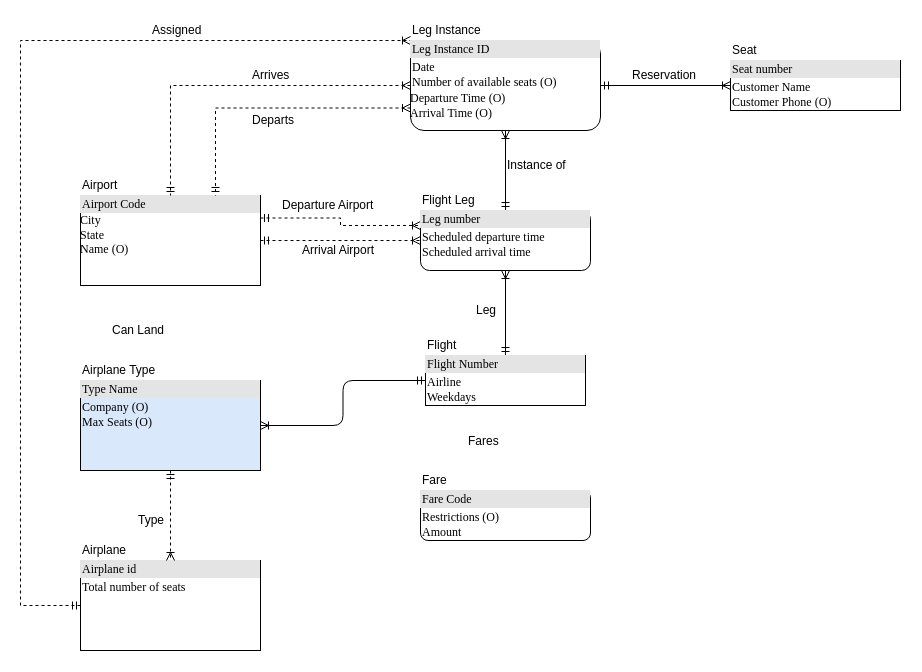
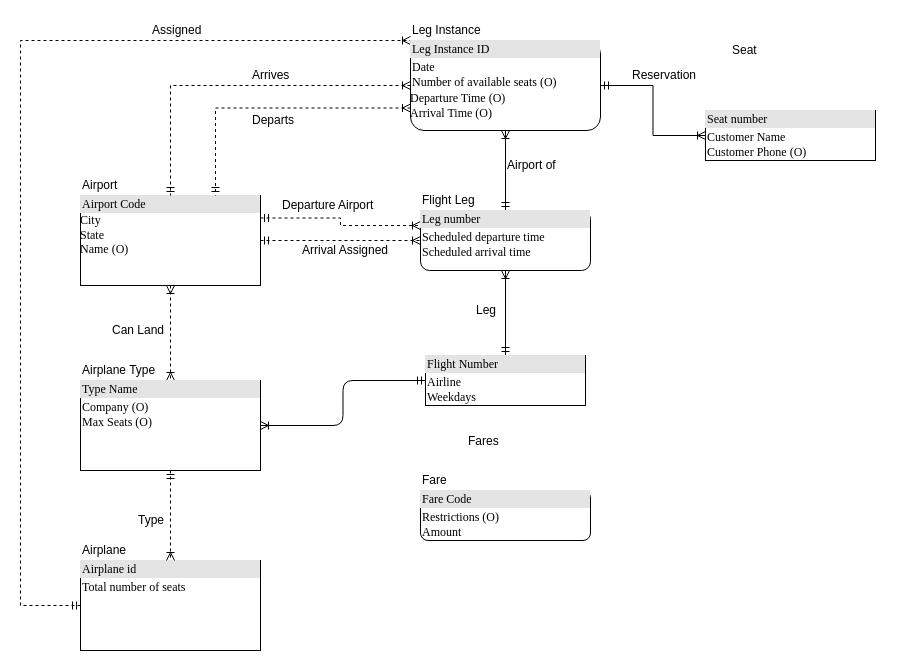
  <mxCell id="0" />
  <mxCell id="1" parent="0" />
  <mxCell id="2" style="edgeStyle=orthogonalEdgeStyle;rounded=0;orthogonalLoop=1;jettySize=auto;html=1;exitX=1;exitY=0.25;exitDx=0;exitDy=0;entryX=0;entryY=0.25;entryDx=0;entryDy=0;dashed=1;startArrow=ERmandOne;startFill=0;endArrow=ERoneToMany;endFill=0;" edge="1" parent="1" source="4" target="7"><mxGeometry relative="1" as="geometry" /></mxCell>
+ <mxCell id="3" style="edgeStyle=orthogonalEdgeStyle;rounded=0;orthogonalLoop=1;jettySize=auto;html=1;exitX=0.5;exitY=1;exitDx=0;exitDy=0;entryX=0.5;entryY=1;entryDx=0;entryDy=0;dashed=1;startArrow=ERoneToMany;startFill=0;endArrow=ERoneToMany;endFill=0;" edge="1" parent="1" source="4" target="21"><mxGeometry relative="1" as="geometry"><Array as="points"><mxPoint x="170" y="355" /><mxPoint x="170" y="355" /></Array></mxGeometry></mxCell>
  <mxCell id="4" value="&lt;div style=&quot;box-sizing: border-box ; width: 100% ; background: #e4e4e4 ; padding: 2px&quot;&gt;Airport Code&lt;/div&gt;City&lt;br&gt;State&lt;br&gt;Name (O)" style="verticalAlign=top;align=left;overflow=fill;html=1;rounded=0;shadow=0;comic=0;labelBackgroundColor=none;strokeWidth=1;fontFamily=Verdana;fontSize=12" parent="1" vertex="1"><mxGeometry x="80" y="195" width="180" height="90" as="geometry" /></mxCell>
  <mxCell id="5" style="edgeStyle=orthogonalEdgeStyle;html=1;entryX=0.5;entryY=0;labelBackgroundColor=none;startArrow=ERoneToMany;endArrow=ERmandOne;fontFamily=Verdana;fontSize=12;align=left;startFill=0;endFill=0;" parent="1" source="7" target="14" edge="1"><mxGeometry relative="1" as="geometry" /></mxCell>
  <mxCell id="6" style="edgeStyle=orthogonalEdgeStyle;html=1;labelBackgroundColor=none;startArrow=ERmandOne;endArrow=ERoneToMany;fontFamily=Verdana;fontSize=12;align=left;" parent="1" source="7" target="19" edge="1"><mxGeometry relative="1" as="geometry" /></mxCell>
  <mxCell id="7" value="&lt;div style=&quot;box-sizing: border-box ; width: 100% ; background: #e4e4e4 ; padding: 2px&quot;&gt;Leg number&lt;/div&gt;&lt;table style=&quot;width: 100% ; font-size: 1em&quot; cellpadding=&quot;2&quot; cellspacing=&quot;0&quot;&gt;&lt;tbody&gt;&lt;tr&gt;&lt;td&gt;Scheduled departure time&lt;br&gt;Scheduled arrival time&lt;/td&gt;&lt;td&gt;&lt;/td&gt;&lt;/tr&gt;&lt;/tbody&gt;&lt;/table&gt;" style="verticalAlign=top;align=left;overflow=fill;html=1;rounded=1;shadow=0;comic=0;labelBackgroundColor=none;strokeWidth=1;fontFamily=Verdana;fontSize=12" parent="1" vertex="1"><mxGeometry x="420" y="210" width="170" height="60" as="geometry" /></mxCell>
  <mxCell id="8" style="edgeStyle=orthogonalEdgeStyle;rounded=0;orthogonalLoop=1;jettySize=auto;html=1;exitX=0;exitY=0.5;exitDx=0;exitDy=0;entryX=0;entryY=1;entryDx=0;entryDy=0;startArrow=ERmandOne;startFill=0;endArrow=ERoneToMany;endFill=0;dashed=1;" edge="1" parent="1" source="9" target="27"><mxGeometry relative="1" as="geometry"><Array as="points"><mxPoint x="20" y="605" /><mxPoint x="20" y="40" /></Array></mxGeometry></mxCell>
  <mxCell id="9" value="&lt;div style=&quot;box-sizing: border-box ; width: 100% ; background: #e4e4e4 ; padding: 2px&quot;&gt;Airplane id&lt;/div&gt;&lt;table style=&quot;width: 100% ; font-size: 1em&quot; cellpadding=&quot;2&quot; cellspacing=&quot;0&quot;&gt;&lt;tbody&gt;&lt;tr&gt;&lt;td&gt;Total number of seats&lt;/td&gt;&lt;td&gt;&lt;/td&gt;&lt;/tr&gt;&lt;/tbody&gt;&lt;/table&gt;" style="verticalAlign=top;align=left;overflow=fill;html=1;rounded=0;shadow=0;comic=0;labelBackgroundColor=none;strokeWidth=1;fontFamily=Verdana;fontSize=12" parent="1" vertex="1"><mxGeometry x="80" y="560" width="180" height="90" as="geometry" /></mxCell>
  <mxCell id="10" style="edgeStyle=orthogonalEdgeStyle;html=1;entryX=0.5;entryY=0;labelBackgroundColor=none;startArrow=ERmandOne;endArrow=ERoneToMany;fontFamily=Verdana;fontSize=12;align=left;dashed=1;" parent="1" source="11" target="9" edge="1"><mxGeometry relative="1" as="geometry" /></mxCell>
- <mxCell id="11" value="&lt;div style=&quot;box-sizing: border-box ; width: 100% ; background: #e4e4e4 ; padding: 2px&quot;&gt;Type Name&lt;/div&gt;&lt;table style=&quot;width: 100% ; font-size: 1em&quot; cellpadding=&quot;2&quot; cellspacing=&quot;0&quot;&gt;&lt;tbody&gt;&lt;tr&gt;&lt;td&gt;Company (O)&lt;br&gt;Max Seats (O)&lt;/td&gt;&lt;td&gt;&lt;/td&gt;&lt;/tr&gt;&lt;/tbody&gt;&lt;/table&gt;" style="verticalAlign=top;align=left;overflow=fill;html=1;rounded=0;shadow=0;comic=0;labelBackgroundColor=none;strokeWidth=1;fontFamily=Verdana;fontSize=12;fillColor=#dae8fc;" parent="1" vertex="1"><mxGeometry x="80" y="380" width="180" height="90" as="geometry" /></mxCell>
+ <mxCell id="11" value="&lt;div style=&quot;box-sizing: border-box ; width: 100% ; background: #e4e4e4 ; padding: 2px&quot;&gt;Type Name&lt;/div&gt;&lt;table style=&quot;width: 100% ; font-size: 1em&quot; cellpadding=&quot;2&quot; cellspacing=&quot;0&quot;&gt;&lt;tbody&gt;&lt;tr&gt;&lt;td&gt;Company (O)&lt;br&gt;Max Seats (O)&lt;/td&gt;&lt;td&gt;&lt;/td&gt;&lt;/tr&gt;&lt;/tbody&gt;&lt;/table&gt;" style="verticalAlign=top;align=left;overflow=fill;html=1;rounded=0;shadow=0;comic=0;labelBackgroundColor=none;strokeWidth=1;fontFamily=Verdana;fontSize=12" parent="1" vertex="1"><mxGeometry x="80" y="380" width="180" height="90" as="geometry" /></mxCell>
  <mxCell id="12" value="&lt;div style=&quot;box-sizing: border-box ; width: 100% ; background: #e4e4e4 ; padding: 2px&quot;&gt;Fare Code&lt;/div&gt;&lt;table style=&quot;width: 100% ; font-size: 1em&quot; cellpadding=&quot;2&quot; cellspacing=&quot;0&quot;&gt;&lt;tbody&gt;&lt;tr&gt;&lt;td&gt;Restrictions (O)&lt;br&gt;Amount&lt;br&gt;&lt;/td&gt;&lt;td&gt;&lt;/td&gt;&lt;/tr&gt;&lt;/tbody&gt;&lt;/table&gt;" style="verticalAlign=top;align=left;overflow=fill;html=1;rounded=1;shadow=0;comic=0;labelBackgroundColor=none;strokeWidth=1;fontFamily=Verdana;fontSize=12" parent="1" vertex="1"><mxGeometry x="420" y="490" width="170" height="50" as="geometry" /></mxCell>
  <mxCell id="13" style="edgeStyle=orthogonalEdgeStyle;html=1;labelBackgroundColor=none;startArrow=ERmandOne;endArrow=ERoneToMany;fontFamily=Verdana;fontSize=12;align=left;" parent="1" source="14" target="11" edge="1"><mxGeometry relative="1" as="geometry" /></mxCell>
  <mxCell id="14" value="&lt;div style=&quot;box-sizing: border-box ; width: 100% ; background: #e4e4e4 ; padding: 2px&quot;&gt;Flight Number&lt;/div&gt;&lt;table style=&quot;width: 100% ; font-size: 1em&quot; cellpadding=&quot;2&quot; cellspacing=&quot;0&quot;&gt;&lt;tbody&gt;&lt;tr&gt;&lt;td&gt;Airline&lt;br&gt;Weekdays&lt;/td&gt;&lt;td&gt;&lt;/td&gt;&lt;/tr&gt;&lt;/tbody&gt;&lt;/table&gt;" style="verticalAlign=top;align=left;overflow=fill;html=1;rounded=0;shadow=0;comic=0;labelBackgroundColor=none;strokeWidth=1;fontFamily=Verdana;fontSize=12" parent="1" vertex="1"><mxGeometry x="425" y="355" width="160" height="50" as="geometry" /></mxCell>
- <mxCell id="15" value="&lt;div style=&quot;box-sizing: border-box ; width: 100% ; background: #e4e4e4 ; padding: 2px&quot;&gt;Seat number&lt;/div&gt;&lt;table style=&quot;width: 100% ; font-size: 1em&quot; cellpadding=&quot;2&quot; cellspacing=&quot;0&quot;&gt;&lt;tbody&gt;&lt;tr&gt;&lt;td&gt;Customer Name&lt;br&gt;Customer Phone (O)&lt;/td&gt;&lt;td&gt;&lt;/td&gt;&lt;/tr&gt;&lt;/tbody&gt;&lt;/table&gt;" style="verticalAlign=top;align=left;overflow=fill;html=1;rounded=0;shadow=0;comic=0;labelBackgroundColor=none;strokeWidth=1;fontFamily=Verdana;fontSize=12" parent="1" vertex="1"><mxGeometry x="730" y="60" width="170" height="50" as="geometry" /></mxCell>
+ <mxCell id="15" value="&lt;div style=&quot;box-sizing: border-box ; width: 100% ; background: #e4e4e4 ; padding: 2px&quot;&gt;Seat number&lt;/div&gt;&lt;table style=&quot;width: 100% ; font-size: 1em&quot; cellpadding=&quot;2&quot; cellspacing=&quot;0&quot;&gt;&lt;tbody&gt;&lt;tr&gt;&lt;td&gt;Customer Name&lt;br&gt;Customer Phone (O)&lt;/td&gt;&lt;td&gt;&lt;/td&gt;&lt;/tr&gt;&lt;/tbody&gt;&lt;/table&gt;" style="verticalAlign=top;align=left;overflow=fill;html=1;rounded=0;shadow=0;comic=0;labelBackgroundColor=none;strokeWidth=1;fontFamily=Verdana;fontSize=12" parent="1" vertex="1"><mxGeometry x="705" y="110" width="170" height="50" as="geometry" /></mxCell>
  <mxCell id="16" style="edgeStyle=orthogonalEdgeStyle;rounded=0;orthogonalLoop=1;jettySize=auto;html=1;exitX=1;exitY=0.5;exitDx=0;exitDy=0;entryX=0;entryY=0.5;entryDx=0;entryDy=0;startArrow=ERmandOne;startFill=0;endArrow=ERoneToMany;endFill=0;" edge="1" parent="1" source="19" target="15"><mxGeometry relative="1" as="geometry" /></mxCell>
  <mxCell id="17" style="edgeStyle=orthogonalEdgeStyle;rounded=0;orthogonalLoop=1;jettySize=auto;html=1;exitX=0;exitY=0.5;exitDx=0;exitDy=0;entryX=0.5;entryY=1;entryDx=0;entryDy=0;dashed=1;startArrow=ERoneToMany;startFill=0;endArrow=ERmandOne;endFill=0;" edge="1" parent="1" source="19" target="20"><mxGeometry relative="1" as="geometry"><Array as="points"><mxPoint x="170" y="85" /></Array></mxGeometry></mxCell>
  <mxCell id="18" style="edgeStyle=orthogonalEdgeStyle;rounded=0;orthogonalLoop=1;jettySize=auto;html=1;exitX=0;exitY=0.75;exitDx=0;exitDy=0;entryX=0.75;entryY=1;entryDx=0;entryDy=0;dashed=1;startArrow=ERoneToMany;startFill=0;endArrow=ERmandOne;endFill=0;" edge="1" parent="1" source="19" target="20"><mxGeometry relative="1" as="geometry"><Array as="points"><mxPoint x="215" y="108" /></Array></mxGeometry></mxCell>
  <mxCell id="19" value="&lt;div style=&quot;box-sizing: border-box ; width: 100% ; background: #e4e4e4 ; padding: 2px&quot;&gt;Leg Instance ID&lt;/div&gt;&lt;table style=&quot;width: 100% ; font-size: 1em&quot; cellpadding=&quot;2&quot; cellspacing=&quot;0&quot;&gt;&lt;tbody&gt;&lt;tr&gt;&lt;td&gt;Date&lt;br&gt;Number of available seats (O)&lt;/td&gt;&lt;td&gt;&lt;br&gt;&lt;/td&gt;&lt;/tr&gt;&lt;/tbody&gt;&lt;/table&gt;Departure Time (O)&lt;br&gt;Arrival Time (O)" style="verticalAlign=top;align=left;overflow=fill;html=1;rounded=1;shadow=0;comic=0;labelBackgroundColor=none;strokeWidth=1;fontFamily=Verdana;fontSize=12" parent="1" vertex="1"><mxGeometry x="410" y="40" width="190" height="90" as="geometry" /></mxCell>
  <mxCell id="20" value="Airport" style="text;html=1;strokeColor=none;fillColor=none;align=left;verticalAlign=middle;whiteSpace=wrap;rounded=0;" vertex="1" parent="1"><mxGeometry x="80" y="175" width="180" height="20" as="geometry" /></mxCell>
  <mxCell id="21" value="Airplane Type" style="text;html=1;strokeColor=none;fillColor=none;align=left;verticalAlign=middle;whiteSpace=wrap;rounded=0;labelBackgroundColor=none;" vertex="1" parent="1"><mxGeometry x="80" y="360" width="180" height="20" as="geometry" /></mxCell>
  <mxCell id="22" value="Airplane" style="text;html=1;strokeColor=none;fillColor=none;align=left;verticalAlign=middle;whiteSpace=wrap;rounded=0;" vertex="1" parent="1"><mxGeometry x="80" y="540" width="180" height="20" as="geometry" /></mxCell>
  <mxCell id="23" style="edgeStyle=orthogonalEdgeStyle;rounded=0;orthogonalLoop=1;jettySize=auto;html=1;exitX=0.5;exitY=1;exitDx=0;exitDy=0;" edge="1" parent="1" source="14" target="14"><mxGeometry relative="1" as="geometry" /></mxCell>
  <mxCell id="24" value="Flight Leg" style="text;html=1;strokeColor=none;fillColor=none;align=left;verticalAlign=middle;whiteSpace=wrap;rounded=0;" vertex="1" parent="1"><mxGeometry x="420" y="190" width="180" height="20" as="geometry" /></mxCell>
- <mxCell id="25" value="Flight" style="text;html=1;strokeColor=none;fillColor=none;align=left;verticalAlign=middle;whiteSpace=wrap;rounded=0;" vertex="1" parent="1"><mxGeometry x="425" y="335" width="160" height="20" as="geometry" /></mxCell>
  <mxCell id="26" value="Fare" style="text;html=1;strokeColor=none;fillColor=none;align=left;verticalAlign=middle;whiteSpace=wrap;rounded=0;" vertex="1" parent="1"><mxGeometry x="420" y="470" width="180" height="20" as="geometry" /></mxCell>
  <mxCell id="27" value="Leg Instance" style="text;html=1;strokeColor=none;fillColor=none;align=left;verticalAlign=middle;whiteSpace=wrap;rounded=0;" vertex="1" parent="1"><mxGeometry x="410" y="20" width="180" height="20" as="geometry" /></mxCell>
  <mxCell id="28" value="Seat" style="text;html=1;strokeColor=none;fillColor=none;align=left;verticalAlign=middle;whiteSpace=wrap;rounded=0;" vertex="1" parent="1"><mxGeometry x="730" y="40" width="170" height="20" as="geometry" /></mxCell>
  <mxCell id="29" value="Type" style="text;html=1;strokeColor=none;fillColor=none;align=left;verticalAlign=middle;whiteSpace=wrap;rounded=0;labelBackgroundColor=none;" vertex="1" parent="1"><mxGeometry x="136" y="510" width="40" height="20" as="geometry" /></mxCell>
  <mxCell id="30" value="Can Land" style="text;html=1;strokeColor=none;fillColor=none;align=left;verticalAlign=middle;whiteSpace=wrap;rounded=0;labelBackgroundColor=none;" vertex="1" parent="1"><mxGeometry x="110" y="320" width="60" height="20" as="geometry" /></mxCell>
  <mxCell id="31" style="edgeStyle=orthogonalEdgeStyle;rounded=0;orthogonalLoop=1;jettySize=auto;html=1;exitX=1;exitY=0.5;exitDx=0;exitDy=0;entryX=0;entryY=0.5;entryDx=0;entryDy=0;dashed=1;startArrow=ERmandOne;startFill=0;endArrow=ERoneToMany;endFill=0;" edge="1" parent="1" source="4" target="7"><mxGeometry relative="1" as="geometry"><mxPoint x="280" y="277.5" as="sourcePoint" /><mxPoint x="370" y="285" as="targetPoint" /><Array as="points"><mxPoint x="320" y="240" /><mxPoint x="320" y="240" /></Array></mxGeometry></mxCell>
  <mxCell id="32" value="Departure Airport" style="text;html=1;strokeColor=none;fillColor=none;align=left;verticalAlign=middle;whiteSpace=wrap;rounded=0;labelBackgroundColor=none;" vertex="1" parent="1"><mxGeometry x="280" y="195" width="130" height="20" as="geometry" /></mxCell>
- <mxCell id="33" value="Arrival Airport" style="text;html=1;strokeColor=none;fillColor=none;align=left;verticalAlign=middle;whiteSpace=wrap;rounded=0;labelBackgroundColor=none;" vertex="1" parent="1"><mxGeometry x="300" y="240" width="130" height="20" as="geometry" /></mxCell>
+ <mxCell id="33" value="Arrival Assigned" style="text;html=1;strokeColor=none;fillColor=none;align=left;verticalAlign=middle;whiteSpace=wrap;rounded=0;labelBackgroundColor=none;" vertex="1" parent="1"><mxGeometry x="300" y="240" width="130" height="20" as="geometry" /></mxCell>
  <mxCell id="34" value="Leg" style="text;html=1;strokeColor=none;fillColor=none;align=left;verticalAlign=middle;whiteSpace=wrap;rounded=0;labelBackgroundColor=none;" vertex="1" parent="1"><mxGeometry x="474" y="300" width="40" height="20" as="geometry" /></mxCell>
  <mxCell id="35" value="Fares" style="text;html=1;strokeColor=none;fillColor=none;align=left;verticalAlign=middle;whiteSpace=wrap;rounded=0;labelBackgroundColor=none;" vertex="1" parent="1"><mxGeometry x="466" y="431" width="40" height="20" as="geometry" /></mxCell>
- <mxCell id="36" value="Instance of" style="text;html=1;strokeColor=none;fillColor=none;align=left;verticalAlign=middle;whiteSpace=wrap;rounded=0;labelBackgroundColor=none;" vertex="1" parent="1"><mxGeometry x="505" y="155" width="80" height="20" as="geometry" /></mxCell>
+ <mxCell id="36" value="Airport of" style="text;html=1;strokeColor=none;fillColor=none;align=left;verticalAlign=middle;whiteSpace=wrap;rounded=0;labelBackgroundColor=none;" vertex="1" parent="1"><mxGeometry x="505" y="155" width="80" height="20" as="geometry" /></mxCell>
  <mxCell id="37" value="Reservation" style="text;html=1;strokeColor=none;fillColor=none;align=left;verticalAlign=middle;whiteSpace=wrap;rounded=0;labelBackgroundColor=none;" vertex="1" parent="1"><mxGeometry x="630" y="65" width="80" height="20" as="geometry" /></mxCell>
  <mxCell id="38" value="Assigned" style="text;html=1;strokeColor=none;fillColor=none;align=left;verticalAlign=middle;whiteSpace=wrap;rounded=0;labelBackgroundColor=none;" vertex="1" parent="1"><mxGeometry x="150" y="20" width="130" height="20" as="geometry" /></mxCell>
  <mxCell id="39" value="Arrives" style="text;html=1;strokeColor=none;fillColor=none;align=left;verticalAlign=middle;whiteSpace=wrap;rounded=0;labelBackgroundColor=none;" vertex="1" parent="1"><mxGeometry x="250" y="65" width="130" height="20" as="geometry" /></mxCell>
  <mxCell id="40" value="Departs" style="text;html=1;strokeColor=none;fillColor=none;align=left;verticalAlign=middle;whiteSpace=wrap;rounded=0;labelBackgroundColor=none;" vertex="1" parent="1"><mxGeometry x="250" y="110" width="130" height="20" as="geometry" /></mxCell>
